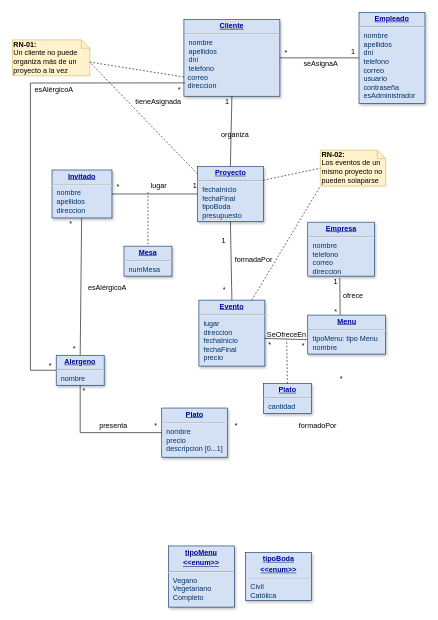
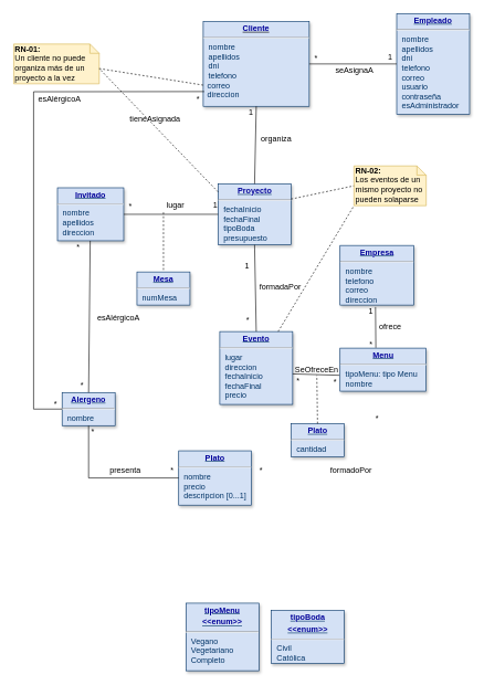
  <mxCell id="0" />
  <mxCell id="1" parent="0" />
  <mxCell id="2" value="&lt;p style=&quot;margin: 0px ; margin-top: 4px ; text-align: center ; text-decoration: underline&quot;&gt;&lt;b&gt;&lt;font color=&quot;#000099&quot;&gt;Cliente&lt;/font&gt;&lt;/b&gt;&lt;/p&gt;&lt;hr&gt;&lt;p style=&quot;margin: 0px ; margin-left: 8px&quot;&gt;&lt;font color=&quot;#003366&quot;&gt;nombre&lt;/font&gt;&lt;/p&gt;&lt;p style=&quot;margin: 0px ; margin-left: 8px&quot;&gt;&lt;span style=&quot;color: rgb(0 , 51 , 102)&quot;&gt;apellidos&lt;/span&gt;&lt;br&gt;&lt;/p&gt;&lt;p style=&quot;margin: 0px ; margin-left: 8px&quot;&gt;&lt;font color=&quot;#003366&quot;&gt;dni&lt;/font&gt;&lt;/p&gt;&lt;p style=&quot;margin: 0px ; margin-left: 8px&quot;&gt;&lt;span style=&quot;color: rgb(0 , 51 , 102)&quot;&gt;telefono&lt;/span&gt;&lt;br&gt;&lt;/p&gt;&lt;span style=&quot;color: rgb(0 , 51 , 102)&quot;&gt;&amp;nbsp; correo&lt;br&gt;&lt;/span&gt;&lt;span style=&quot;color: rgb(0 , 51 , 102)&quot;&gt;&amp;nbsp; direccion&lt;/span&gt;&lt;p style=&quot;margin: 0px ; margin-left: 8px&quot;&gt;&lt;br&gt;&lt;/p&gt;" style="verticalAlign=top;align=left;overflow=fill;fontSize=12;fontFamily=Helvetica;html=1;strokeColor=#003366;shadow=1;fillColor=#D4E1F5;fontColor=#000000;glass=0;comic=0;rounded=0;" parent="1" vertex="1"><mxGeometry x="306" y="32" width="160" height="128" as="geometry" /></mxCell>
  <mxCell id="3" value="&lt;p style=&quot;margin: 0px ; margin-top: 4px ; text-align: center ; text-decoration: underline&quot;&gt;&lt;font color=&quot;#000099&quot;&gt;&lt;b&gt;Proyecto&lt;/b&gt;&lt;/font&gt;&lt;/p&gt;&lt;hr&gt;&lt;p style=&quot;margin: 0px ; margin-left: 8px&quot;&gt;&lt;span&gt;fechaInicio&lt;/span&gt;&lt;br&gt;&lt;/p&gt;&lt;p style=&quot;margin: 0px ; margin-left: 8px&quot;&gt;fechaFinal&lt;/p&gt;&lt;p style=&quot;margin: 0px ; margin-left: 8px&quot;&gt;tipoBoda&lt;/p&gt;&lt;p style=&quot;margin: 0px ; margin-left: 8px&quot;&gt;presupuesto&lt;/p&gt;" style="verticalAlign=top;align=left;overflow=fill;fontSize=12;fontFamily=Helvetica;html=1;strokeColor=#003366;shadow=1;fillColor=#D4E1F5;fontColor=#003366" parent="1" vertex="1"><mxGeometry x="328.5" y="277" width="110" height="92" as="geometry" /></mxCell>
  <mxCell id="4" value="&lt;p style=&quot;margin: 0px ; margin-top: 4px ; text-align: center ; text-decoration: underline&quot;&gt;&lt;strong&gt;&lt;font color=&quot;#000099&quot;&gt;Evento&lt;/font&gt;&lt;/strong&gt;&lt;/p&gt;&lt;hr&gt;&lt;p style=&quot;margin: 0px ; margin-left: 8px&quot;&gt;lugar&lt;/p&gt;&lt;p style=&quot;margin: 0px ; margin-left: 8px&quot;&gt;direccion&lt;/p&gt;&lt;p style=&quot;margin: 0px ; margin-left: 8px&quot;&gt;fechaInicio&lt;/p&gt;&lt;p style=&quot;margin: 0px ; margin-left: 8px&quot;&gt;fechaFinal&lt;/p&gt;&lt;p style=&quot;margin: 0px ; margin-left: 8px&quot;&gt;precio&lt;/p&gt;&lt;p style=&quot;margin: 0px ; margin-left: 8px&quot;&gt;&lt;br&gt;&lt;/p&gt;" style="verticalAlign=top;align=left;overflow=fill;fontSize=12;fontFamily=Helvetica;html=1;strokeColor=#003366;shadow=1;fillColor=#D4E1F5;fontColor=#003366" parent="1" vertex="1"><mxGeometry x="331" y="500" width="110" height="110" as="geometry" /></mxCell>
  <mxCell id="5" value="" style="endArrow=none;html=1;shadow=0;strokeColor=#000000;fontFamily=Helvetica;fontColor=#000000;entryX=0.5;entryY=1;entryDx=0;entryDy=0;exitX=0.5;exitY=0;exitDx=0;exitDy=0;" parent="1" source="3" target="2" edge="1"><mxGeometry width="50" height="50" relative="1" as="geometry"><mxPoint x="386" y="230" as="sourcePoint" /><mxPoint x="386" y="170" as="targetPoint" /></mxGeometry></mxCell>
  <mxCell id="6" value="" style="endArrow=none;html=1;shadow=0;strokeColor=#000000;fontFamily=Helvetica;fontColor=#000000;exitX=0.5;exitY=0;exitDx=0;exitDy=0;entryX=0.5;entryY=1;entryDx=0;entryDy=0;" parent="1" source="4" target="3" edge="1"><mxGeometry width="50" height="50" relative="1" as="geometry"><mxPoint x="385" y="440" as="sourcePoint" /><mxPoint x="385" y="400" as="targetPoint" /></mxGeometry></mxCell>
  <mxCell id="7" value="&lt;p style=&quot;margin: 0px ; margin-top: 4px ; text-align: center ; text-decoration: underline&quot;&gt;&lt;font color=&quot;#000099&quot;&gt;&lt;b&gt;Invitado&lt;/b&gt;&lt;/font&gt;&lt;/p&gt;&lt;hr&gt;&lt;p style=&quot;margin: 0px ; margin-left: 8px&quot;&gt;nombre&lt;/p&gt;&lt;p style=&quot;margin: 0px ; margin-left: 8px&quot;&gt;apellidos&lt;/p&gt;&lt;p style=&quot;margin: 0px ; margin-left: 8px&quot;&gt;direccion&lt;/p&gt;" style="verticalAlign=top;align=left;overflow=fill;fontSize=12;fontFamily=Helvetica;html=1;strokeColor=#003366;shadow=1;fillColor=#D4E1F5;fontColor=#003366" parent="1" vertex="1"><mxGeometry x="86" y="283" width="100" height="80" as="geometry" /></mxCell>
  <mxCell id="8" value="" style="endArrow=none;html=1;shadow=0;strokeColor=#000000;fontFamily=Helvetica;fontColor=#000000;exitX=1;exitY=0.5;exitDx=0;exitDy=0;entryX=0;entryY=0.5;entryDx=0;entryDy=0;" parent="1" source="7" target="3" edge="1"><mxGeometry width="50" height="50" relative="1" as="geometry"><mxPoint x="246" y="320" as="sourcePoint" /><mxPoint x="316" y="320" as="targetPoint" /></mxGeometry></mxCell>
  <mxCell id="9" value="&lt;p style=&quot;margin: 0px ; margin-top: 4px ; text-align: center ; text-decoration: underline&quot;&gt;&lt;b&gt;&lt;font color=&quot;#000099&quot;&gt;Empresa&lt;/font&gt;&lt;/b&gt;&lt;/p&gt;&lt;hr&gt;&lt;p style=&quot;margin: 0px ; margin-left: 8px&quot;&gt;nombre&lt;/p&gt;&lt;p style=&quot;margin: 0px ; margin-left: 8px&quot;&gt;telefono&lt;/p&gt;&lt;p style=&quot;margin: 0px ; margin-left: 8px&quot;&gt;correo&lt;/p&gt;&lt;p style=&quot;margin: 0px ; margin-left: 8px&quot;&gt;direccion&lt;/p&gt;" style="verticalAlign=top;align=left;overflow=fill;fontSize=12;fontFamily=Helvetica;html=1;strokeColor=#003366;shadow=1;fillColor=#D4E1F5;fontColor=#003366;direction=south;" parent="1" vertex="1"><mxGeometry x="512.5" y="370" width="111" height="90" as="geometry" /></mxCell>
  <mxCell id="10" value="" style="endArrow=none;html=1;shadow=0;strokeColor=#000000;fontFamily=Helvetica;fontColor=#000000;exitX=0.5;exitY=0;exitDx=0;exitDy=0;" parent="1" edge="1"><mxGeometry width="50" height="50" relative="1" as="geometry"><mxPoint x="566.5" y="524.5" as="sourcePoint" /><mxPoint x="566" y="463" as="targetPoint" /></mxGeometry></mxCell>
  <mxCell id="11" value="&lt;p style=&quot;margin: 0px ; margin-top: 4px ; text-align: center ; text-decoration: underline&quot;&gt;&lt;font color=&quot;#000099&quot;&gt;&lt;b&gt;Empleado&lt;/b&gt;&lt;/font&gt;&lt;/p&gt;&lt;hr&gt;&lt;p style=&quot;margin: 0px ; margin-left: 8px&quot;&gt;nombre&lt;/p&gt;&lt;p style=&quot;margin: 0px ; margin-left: 8px&quot;&gt;apellidos&lt;/p&gt;&lt;p style=&quot;margin: 0px ; margin-left: 8px&quot;&gt;dni&lt;/p&gt;&lt;p style=&quot;margin: 0px ; margin-left: 8px&quot;&gt;telefono&lt;/p&gt;&lt;p style=&quot;margin: 0px ; margin-left: 8px&quot;&gt;correo&lt;/p&gt;&lt;p style=&quot;margin: 0px ; margin-left: 8px&quot;&gt;usuario&lt;/p&gt;&lt;p style=&quot;margin: 0px ; margin-left: 8px&quot;&gt;contraseña&lt;/p&gt;&lt;p style=&quot;margin: 0px ; margin-left: 8px&quot;&gt;esAdministrador&lt;/p&gt;" style="verticalAlign=top;align=left;overflow=fill;fontSize=12;fontFamily=Helvetica;html=1;strokeColor=#003366;shadow=1;fillColor=#D4E1F5;fontColor=#003366" parent="1" vertex="1"><mxGeometry x="598" y="20" width="110" height="152" as="geometry" /></mxCell>
  <mxCell id="12" value="&lt;p style=&quot;margin: 0px ; margin-top: 4px ; text-align: center ; text-decoration: underline&quot;&gt;&lt;b&gt;&lt;font color=&quot;#000099&quot;&gt;Menu&lt;/font&gt;&lt;/b&gt;&lt;/p&gt;&lt;hr&gt;&lt;p style=&quot;margin: 0px ; margin-left: 8px&quot;&gt;tipoMenu: tipo Menu&lt;/p&gt;&lt;p style=&quot;margin: 0px ; margin-left: 8px&quot;&gt;nombre&lt;/p&gt;" style="verticalAlign=top;align=left;overflow=fill;fontSize=12;fontFamily=Helvetica;html=1;strokeColor=#003366;shadow=1;fillColor=#D4E1F5;fontColor=#003366" parent="1" vertex="1"><mxGeometry x="512.5" y="525" width="130" height="65" as="geometry" /></mxCell>
  <mxCell id="13" value="&lt;p style=&quot;margin: 0px ; margin-top: 4px ; text-align: center ; text-decoration: underline&quot;&gt;&lt;b&gt;&lt;font color=&quot;#000099&quot;&gt;Plato&lt;/font&gt;&lt;/b&gt;&lt;/p&gt;&lt;hr&gt;&lt;p style=&quot;margin: 0px ; margin-left: 8px&quot;&gt;nombre&lt;/p&gt;&lt;p style=&quot;margin: 0px ; margin-left: 8px&quot;&gt;precio&lt;/p&gt;&lt;p style=&quot;margin: 0px ; margin-left: 8px&quot;&gt;descripcion [0...1]&lt;/p&gt;" style="verticalAlign=top;align=left;overflow=fill;fontSize=12;fontFamily=Helvetica;html=1;strokeColor=#003366;shadow=1;fillColor=#D4E1F5;fontColor=#003366" parent="1" vertex="1"><mxGeometry x="269" y="680" width="110" height="82" as="geometry" /></mxCell>
  <mxCell id="14" value="&lt;p style=&quot;margin: 0px ; margin-top: 4px ; text-align: center ; text-decoration: underline&quot;&gt;&lt;b&gt;&lt;font color=&quot;#000099&quot;&gt;Alergeno&lt;/font&gt;&lt;/b&gt;&lt;/p&gt;&lt;hr&gt;&lt;p style=&quot;margin: 0px ; margin-left: 8px&quot;&gt;nombre&lt;/p&gt;" style="verticalAlign=top;align=left;overflow=fill;fontSize=12;fontFamily=Helvetica;html=1;strokeColor=#003366;shadow=1;fillColor=#D4E1F5;fontColor=#003366" parent="1" vertex="1"><mxGeometry x="93" y="592" width="80" height="50" as="geometry" /></mxCell>
  <mxCell id="15" value="" style="endArrow=none;html=1;shadow=0;strokeColor=#000000;fontFamily=Helvetica;fontColor=#000000;entryX=0.5;entryY=1;entryDx=0;entryDy=0;exitX=0;exitY=0.5;exitDx=0;exitDy=0;rounded=0;" parent="1" source="13" target="14" edge="1"><mxGeometry width="50" height="50" relative="1" as="geometry"><mxPoint x="166" y="530" as="sourcePoint" /><mxPoint x="165" y="500" as="targetPoint" /><Array as="points"><mxPoint x="133" y="721" /></Array></mxGeometry></mxCell>
  <mxCell id="16" value="" style="endArrow=none;html=1;shadow=0;strokeColor=#000000;fontFamily=Helvetica;fontColor=#000000;entryX=0;entryY=0.5;entryDx=0;entryDy=0;exitX=1;exitY=0.5;exitDx=0;exitDy=0;" parent="1" source="2" target="11" edge="1"><mxGeometry width="50" height="50" relative="1" as="geometry"><mxPoint x="396" y="270" as="sourcePoint" /><mxPoint x="396" y="170" as="targetPoint" /></mxGeometry></mxCell>
  <mxCell id="17" value="" style="endArrow=none;html=1;shadow=0;strokeColor=#000000;fontFamily=Helvetica;fontColor=#000000;exitX=0;exitY=0.5;exitDx=0;exitDy=0;entryX=1;entryY=0.581;entryDx=0;entryDy=0;entryPerimeter=0;" parent="1" target="4" edge="1"><mxGeometry width="50" height="50" relative="1" as="geometry"><mxPoint x="511.5" y="566" as="sourcePoint" /><mxPoint x="440.67" y="562.93" as="targetPoint" /></mxGeometry></mxCell>
  <mxCell id="18" value="SeOfreceEn" style="text;html=1;align=center;verticalAlign=middle;resizable=0;points=[];;labelBackgroundColor=none;" parent="17" vertex="1" connectable="0"><mxGeometry x="0.171" relative="1" as="geometry"><mxPoint x="6" y="-7.5" as="offset" /></mxGeometry></mxCell>
  <mxCell id="19" value="*" style="text;html=1;align=center;verticalAlign=middle;resizable=0;points=[];;labelBackgroundColor=none;" parent="17" vertex="1" connectable="0"><mxGeometry x="0.775" y="-2" relative="1" as="geometry"><mxPoint x="-0.5" y="11" as="offset" /></mxGeometry></mxCell>
  <mxCell id="20" value="&lt;p style=&quot;margin: 0px ; margin-top: 4px ; text-align: center ; text-decoration: underline&quot;&gt;&lt;b&gt;&lt;font color=&quot;#000099&quot;&gt;Mesa&lt;/font&gt;&lt;/b&gt;&lt;/p&gt;&lt;hr&gt;&lt;p style=&quot;margin: 0px ; margin-left: 8px&quot;&gt;numMesa&lt;/p&gt;" style="verticalAlign=top;align=left;overflow=fill;fontSize=12;fontFamily=Helvetica;html=1;strokeColor=#003366;shadow=1;fillColor=#D4E1F5;fontColor=#003366" parent="1" vertex="1"><mxGeometry x="206" y="410" width="80" height="50" as="geometry" /></mxCell>
  <mxCell id="21" value="&lt;p style=&quot;margin: 0px ; margin-top: 4px ; text-align: center ; text-decoration: underline&quot;&gt;&lt;b&gt;&lt;font color=&quot;#000099&quot;&gt;tipoMenu&lt;/font&gt;&lt;/b&gt;&lt;/p&gt;&lt;p style=&quot;margin: 0px ; margin-top: 4px ; text-align: center ; text-decoration: underline&quot;&gt;&lt;b&gt;&lt;font color=&quot;#000099&quot;&gt;&amp;lt;&amp;lt;enum&amp;gt;&amp;gt;&lt;/font&gt;&lt;/b&gt;&lt;/p&gt;&lt;hr&gt;&lt;p style=&quot;margin: 0px ; margin-left: 8px&quot;&gt;&lt;span&gt;Vegano&lt;/span&gt;&lt;/p&gt;&lt;p style=&quot;margin: 0px ; margin-left: 8px&quot;&gt;&lt;span&gt;Vegetariano&lt;/span&gt;&lt;/p&gt;&lt;p style=&quot;margin: 0px ; margin-left: 8px&quot;&gt;&lt;span&gt;Completo&lt;/span&gt;&lt;/p&gt;" style="verticalAlign=top;align=left;overflow=fill;fontSize=12;fontFamily=Helvetica;html=1;strokeColor=#003366;shadow=1;fillColor=#D4E1F5;fontColor=#003366" parent="1" vertex="1"><mxGeometry x="280" y="910" width="110" height="102" as="geometry" /></mxCell>
  <mxCell id="22" value="&lt;p style=&quot;margin: 0px ; margin-top: 4px ; text-align: center ; text-decoration: underline&quot;&gt;&lt;b&gt;&lt;font color=&quot;#000099&quot;&gt;tipoBoda&lt;/font&gt;&lt;/b&gt;&lt;/p&gt;&lt;p style=&quot;margin: 0px ; margin-top: 4px ; text-align: center ; text-decoration: underline&quot;&gt;&lt;b&gt;&lt;font color=&quot;#000099&quot;&gt;&amp;lt;&amp;lt;enum&amp;gt;&amp;gt;&lt;/font&gt;&lt;/b&gt;&lt;/p&gt;&lt;hr&gt;&lt;p style=&quot;margin: 0px ; margin-left: 8px&quot;&gt;Civil&lt;/p&gt;&lt;p style=&quot;margin: 0px ; margin-left: 8px&quot;&gt;Católica&lt;/p&gt;" style="verticalAlign=top;align=left;overflow=fill;fontSize=12;fontFamily=Helvetica;html=1;strokeColor=#003366;shadow=1;fillColor=#D4E1F5;fontColor=#003366" parent="1" vertex="1"><mxGeometry x="408.5" y="921" width="110" height="80" as="geometry" /></mxCell>
  <mxCell id="23" value="&lt;font style=&quot;font-size: 12px&quot;&gt;ofrece&lt;/font&gt;" style="text;html=1;align=center;verticalAlign=middle;resizable=0;points=[];;autosize=1;" parent="1" vertex="1"><mxGeometry x="563" y="483" width="50" height="20" as="geometry" /></mxCell>
  <mxCell id="24" value="1" style="text;html=1;align=center;verticalAlign=middle;resizable=0;points=[];;autosize=1;" parent="1" vertex="1"><mxGeometry x="549" y="460" width="20" height="20" as="geometry" /></mxCell>
  <mxCell id="25" value="*" style="text;html=1;align=center;verticalAlign=middle;resizable=0;points=[];;autosize=1;" parent="1" vertex="1"><mxGeometry x="549" y="510" width="20" height="20" as="geometry" /></mxCell>
  <mxCell id="26" value="*" style="text;html=1;align=center;verticalAlign=middle;resizable=0;points=[];;autosize=1;" parent="1" vertex="1"><mxGeometry x="495" y="566" width="20" height="20" as="geometry" /></mxCell>
  <mxCell id="27" value="formadoPor" style="text;html=1;align=center;verticalAlign=middle;resizable=0;points=[];;autosize=1;" parent="1" vertex="1"><mxGeometry x="489" y="700" width="80" height="20" as="geometry" /></mxCell>
  <mxCell id="28" value="presenta" style="text;html=1;align=center;verticalAlign=middle;resizable=0;points=[];;autosize=1;" parent="1" vertex="1"><mxGeometry x="158" y="700" width="60" height="20" as="geometry" /></mxCell>
  <mxCell id="29" value="*" style="text;html=1;align=center;verticalAlign=middle;resizable=0;points=[];;autosize=1;" parent="1" vertex="1"><mxGeometry x="249" y="700" width="20" height="20" as="geometry" /></mxCell>
  <mxCell id="30" value="*" style="text;html=1;align=center;verticalAlign=middle;resizable=0;points=[];;autosize=1;" parent="1" vertex="1"><mxGeometry x="383" y="700" width="20" height="20" as="geometry" /></mxCell>
  <mxCell id="31" value="esAlérgicoA" style="text;html=1;align=center;verticalAlign=middle;resizable=0;points=[];;autosize=1;" parent="1" vertex="1"><mxGeometry x="138" y="470" width="80" height="20" as="geometry" /></mxCell>
  <mxCell id="32" value="*" style="text;html=1;align=center;verticalAlign=middle;resizable=0;points=[];;autosize=1;" parent="1" vertex="1"><mxGeometry x="107" y="363" width="20" height="20" as="geometry" /></mxCell>
  <mxCell id="33" value="*" style="text;html=1;align=center;verticalAlign=middle;resizable=0;points=[];;autosize=1;" parent="1" vertex="1"><mxGeometry x="113" y="572" width="20" height="20" as="geometry" /></mxCell>
  <mxCell id="34" value="lugar" style="text;html=1;align=center;verticalAlign=middle;resizable=0;points=[];;autosize=1;" parent="1" vertex="1"><mxGeometry x="234" y="300" width="60" height="20" as="geometry" /></mxCell>
  <mxCell id="35" value="*" style="text;html=1;align=center;verticalAlign=middle;resizable=0;points=[];;autosize=1;" parent="1" vertex="1"><mxGeometry x="186" y="301" width="20" height="20" as="geometry" /></mxCell>
  <mxCell id="36" value="1" style="text;html=1;align=center;verticalAlign=middle;resizable=0;points=[];;autosize=1;" parent="1" vertex="1"><mxGeometry x="314" y="300" width="20" height="20" as="geometry" /></mxCell>
  <mxCell id="37" value="formadaPor" style="text;html=1;align=center;verticalAlign=middle;resizable=0;points=[];;autosize=1;" parent="1" vertex="1"><mxGeometry x="382" y="423" width="80" height="20" as="geometry" /></mxCell>
  <mxCell id="38" value="1" style="text;html=1;align=center;verticalAlign=middle;resizable=0;points=[];;autosize=1;" parent="1" vertex="1"><mxGeometry x="362" y="392" width="20" height="20" as="geometry" /></mxCell>
  <mxCell id="39" value="*" style="text;html=1;align=center;verticalAlign=middle;resizable=0;points=[];;autosize=1;" parent="1" vertex="1"><mxGeometry x="363" y="473" width="20" height="20" as="geometry" /></mxCell>
- <mxCell id="40" value="organiza" style="text;html=1;align=center;verticalAlign=middle;resizable=0;points=[];;autosize=1;" parent="1" vertex="1"><mxGeometry x="361" y="215" width="60" height="20" as="geometry" /></mxCell>
+ <mxCell id="40" value="organiza" style="text;html=1;align=center;verticalAlign=middle;resizable=0;points=[];;autosize=1;" parent="1" vertex="1"><mxGeometry x="386" y="200" width="60" height="20" as="geometry" /></mxCell>
  <mxCell id="41" value="1" style="text;html=1;align=center;verticalAlign=middle;resizable=0;points=[];;autosize=1;" parent="1" vertex="1"><mxGeometry x="368" y="160" width="20" height="20" as="geometry" /></mxCell>
  <mxCell id="42" value="seAsignaA" style="text;html=1;align=center;verticalAlign=middle;resizable=0;points=[];;autosize=1;" parent="1" vertex="1"><mxGeometry x="499" y="96" width="70" height="20" as="geometry" /></mxCell>
  <mxCell id="43" value="1" style="text;html=1;align=center;verticalAlign=middle;resizable=0;points=[];;autosize=1;" parent="1" vertex="1"><mxGeometry x="578" y="76" width="20" height="20" as="geometry" /></mxCell>
  <mxCell id="44" value="*" style="text;html=1;align=center;verticalAlign=middle;resizable=0;points=[];;autosize=1;" parent="1" vertex="1"><mxGeometry x="466" y="77" width="20" height="20" as="geometry" /></mxCell>
  <mxCell id="45" value="&lt;b&gt;RN-01:&lt;/b&gt;&lt;br&gt;Un cliente no puede organiza más de un proyecto a la vez" style="shape=note;whiteSpace=wrap;html=1;size=14;verticalAlign=top;align=left;spacingTop=-6;labelBackgroundColor=none;fillColor=#fff2cc;strokeColor=#d6b656;" parent="1" vertex="1"><mxGeometry x="20" y="66" width="129" height="60" as="geometry" /></mxCell>
  <mxCell id="46" value="" style="endArrow=none;html=1;shadow=0;strokeColor=#000000;fontFamily=Helvetica;fontColor=#000000;exitX=0;exitY=0.75;exitDx=0;exitDy=0;entryX=0;entryY=0;entryDx=129;entryDy=37;entryPerimeter=0;dashed=1;" parent="1" source="2" target="45" edge="1"><mxGeometry width="50" height="50" relative="1" as="geometry"><mxPoint x="504" y="12" as="sourcePoint" /><mxPoint x="447" y="-3" as="targetPoint" /></mxGeometry></mxCell>
  <mxCell id="47" value="" style="endArrow=none;html=1;shadow=0;strokeColor=#000000;fontFamily=Helvetica;fontColor=#000000;entryX=0;entryY=0;entryDx=129;entryDy=37;entryPerimeter=0;dashed=1;exitX=-0.001;exitY=0.133;exitDx=0;exitDy=0;exitPerimeter=0;" parent="1" source="3" target="45" edge="1"><mxGeometry width="50" height="50" relative="1" as="geometry"><mxPoint x="332" y="275" as="sourcePoint" /><mxPoint x="280.5" y="217" as="targetPoint" /></mxGeometry></mxCell>
  <mxCell id="48" value="&lt;b&gt;RN-02:&lt;/b&gt;&lt;br&gt;Los eventos de un mismo proyecto no pueden solaparse" style="shape=note;whiteSpace=wrap;html=1;size=14;verticalAlign=top;align=left;spacingTop=-6;labelBackgroundColor=none;fillColor=#fff2cc;strokeColor=#d6b656;" parent="1" vertex="1"><mxGeometry x="533.5" y="250" width="109" height="60" as="geometry" /></mxCell>
  <mxCell id="49" value="" style="endArrow=none;html=1;shadow=0;strokeColor=#000000;fontFamily=Helvetica;fontColor=#000000;entryX=0;entryY=0.5;entryDx=0;entryDy=0;entryPerimeter=0;dashed=1;exitX=1;exitY=0.25;exitDx=0;exitDy=0;" parent="1" source="3" target="48" edge="1"><mxGeometry width="50" height="50" relative="1" as="geometry"><mxPoint x="340.89" y="285.96" as="sourcePoint" /><mxPoint x="280.5" y="217" as="targetPoint" /></mxGeometry></mxCell>
  <mxCell id="50" value="" style="endArrow=none;html=1;shadow=0;strokeColor=#000000;fontFamily=Helvetica;fontColor=#000000;entryX=0;entryY=1;entryDx=0;entryDy=0;entryPerimeter=0;dashed=1;" parent="1" source="4" target="48" edge="1"><mxGeometry width="50" height="50" relative="1" as="geometry"><mxPoint x="451" y="300" as="sourcePoint" /><mxPoint x="527" y="260" as="targetPoint" /></mxGeometry></mxCell>
- <mxCell id="51" value="tieneAsignada" style="text;html=1;align=center;verticalAlign=middle;resizable=0;points=[];;autosize=1;" parent="1" vertex="1"><mxGeometry x="218" y="160" width="90" height="20" as="geometry" /></mxCell>
+ <mxCell id="51" value="tieneAsignada" style="text;html=1;align=center;verticalAlign=middle;resizable=0;points=[];;autosize=1;" parent="1" vertex="1"><mxGeometry x="188" y="170" width="90" height="20" as="geometry" /></mxCell>
  <mxCell id="52" value="" style="endArrow=none;html=1;shadow=0;strokeColor=#000000;fontFamily=Helvetica;fontColor=#000000;entryX=0.5;entryY=0;entryDx=0;entryDy=0;dashed=1;" parent="1" target="20" edge="1"><mxGeometry width="50" height="50" relative="1" as="geometry"><mxPoint x="246" y="320" as="sourcePoint" /><mxPoint x="261" y="463" as="targetPoint" /></mxGeometry></mxCell>
  <mxCell id="53" value="" style="endArrow=none;html=1;shadow=0;strokeColor=#000000;fontFamily=Helvetica;fontColor=#000000;exitX=0;exitY=0.5;exitDx=0;exitDy=0;entryX=0.01;entryY=0.826;entryDx=0;entryDy=0;entryPerimeter=0;rounded=0;" parent="1" source="14" target="2" edge="1"><mxGeometry width="50" height="50" relative="1" as="geometry"><mxPoint x="49.82" y="433" as="sourcePoint" /><mxPoint x="48" y="170" as="targetPoint" /><Array as="points"><mxPoint x="50" y="617" /><mxPoint x="50" y="138" /></Array></mxGeometry></mxCell>
  <mxCell id="54" value="esAlérgicoA" style="text;html=1;align=center;verticalAlign=middle;resizable=0;points=[];;autosize=1;" parent="1" vertex="1"><mxGeometry x="49" y="139" width="80" height="20" as="geometry" /></mxCell>
  <mxCell id="55" value="*" style="text;html=1;align=center;verticalAlign=middle;resizable=0;points=[];;autosize=1;" parent="1" vertex="1"><mxGeometry x="288" y="139" width="20" height="20" as="geometry" /></mxCell>
  <mxCell id="56" value="*" style="text;html=1;align=center;verticalAlign=middle;resizable=0;points=[];;autosize=1;" parent="1" vertex="1"><mxGeometry x="73" y="600" width="20" height="20" as="geometry" /></mxCell>
  <mxCell id="57" value="*" style="text;html=1;align=center;verticalAlign=middle;resizable=0;points=[];;autosize=1;" parent="1" vertex="1"><mxGeometry x="558" y="622" width="20" height="20" as="geometry" /></mxCell>
  <mxCell id="58" value="&lt;p style=&quot;margin: 0px ; margin-top: 4px ; text-align: center ; text-decoration: underline&quot;&gt;&lt;b&gt;&lt;font color=&quot;#000099&quot;&gt;Plato&lt;/font&gt;&lt;/b&gt;&lt;/p&gt;&lt;hr&gt;&lt;p style=&quot;margin: 0px ; margin-left: 8px&quot;&gt;cantidad&lt;/p&gt;" style="verticalAlign=top;align=left;overflow=fill;fontSize=12;fontFamily=Helvetica;html=1;strokeColor=#003366;shadow=1;fillColor=#D4E1F5;fontColor=#003366" parent="1" vertex="1"><mxGeometry x="438.5" y="639" width="80" height="50" as="geometry" /></mxCell>
  <mxCell id="59" value="" style="endArrow=none;html=1;shadow=0;strokeColor=#000000;fontFamily=Helvetica;fontColor=#000000;entryX=0.861;entryY=1.061;entryDx=0;entryDy=0;dashed=1;entryPerimeter=0;exitX=0.5;exitY=0;exitDx=0;exitDy=0;" parent="1" source="58" edge="1"><mxGeometry width="50" height="50" relative="1" as="geometry"><mxPoint x="472.56" y="632.95" as="sourcePoint" /><mxPoint x="477.44" y="566" as="targetPoint" /></mxGeometry></mxCell>
  <mxCell id="60" value="*" style="text;html=1;align=center;verticalAlign=middle;resizable=0;points=[];;autosize=1;" parent="1" vertex="1"><mxGeometry x="129" y="642" width="20" height="20" as="geometry" /></mxCell>
  <mxCell id="61" value="" style="endArrow=none;html=1;shadow=0;strokeColor=#000000;fontFamily=Helvetica;fontColor=#000000;exitX=0.5;exitY=0;exitDx=0;exitDy=0;entryX=0.5;entryY=1;entryDx=0;entryDy=0;" parent="1" source="14" edge="1"><mxGeometry width="50" height="50" relative="1" as="geometry"><mxPoint x="135.41" y="465" as="sourcePoint" /><mxPoint x="135.41" y="363" as="targetPoint" /></mxGeometry></mxCell>
